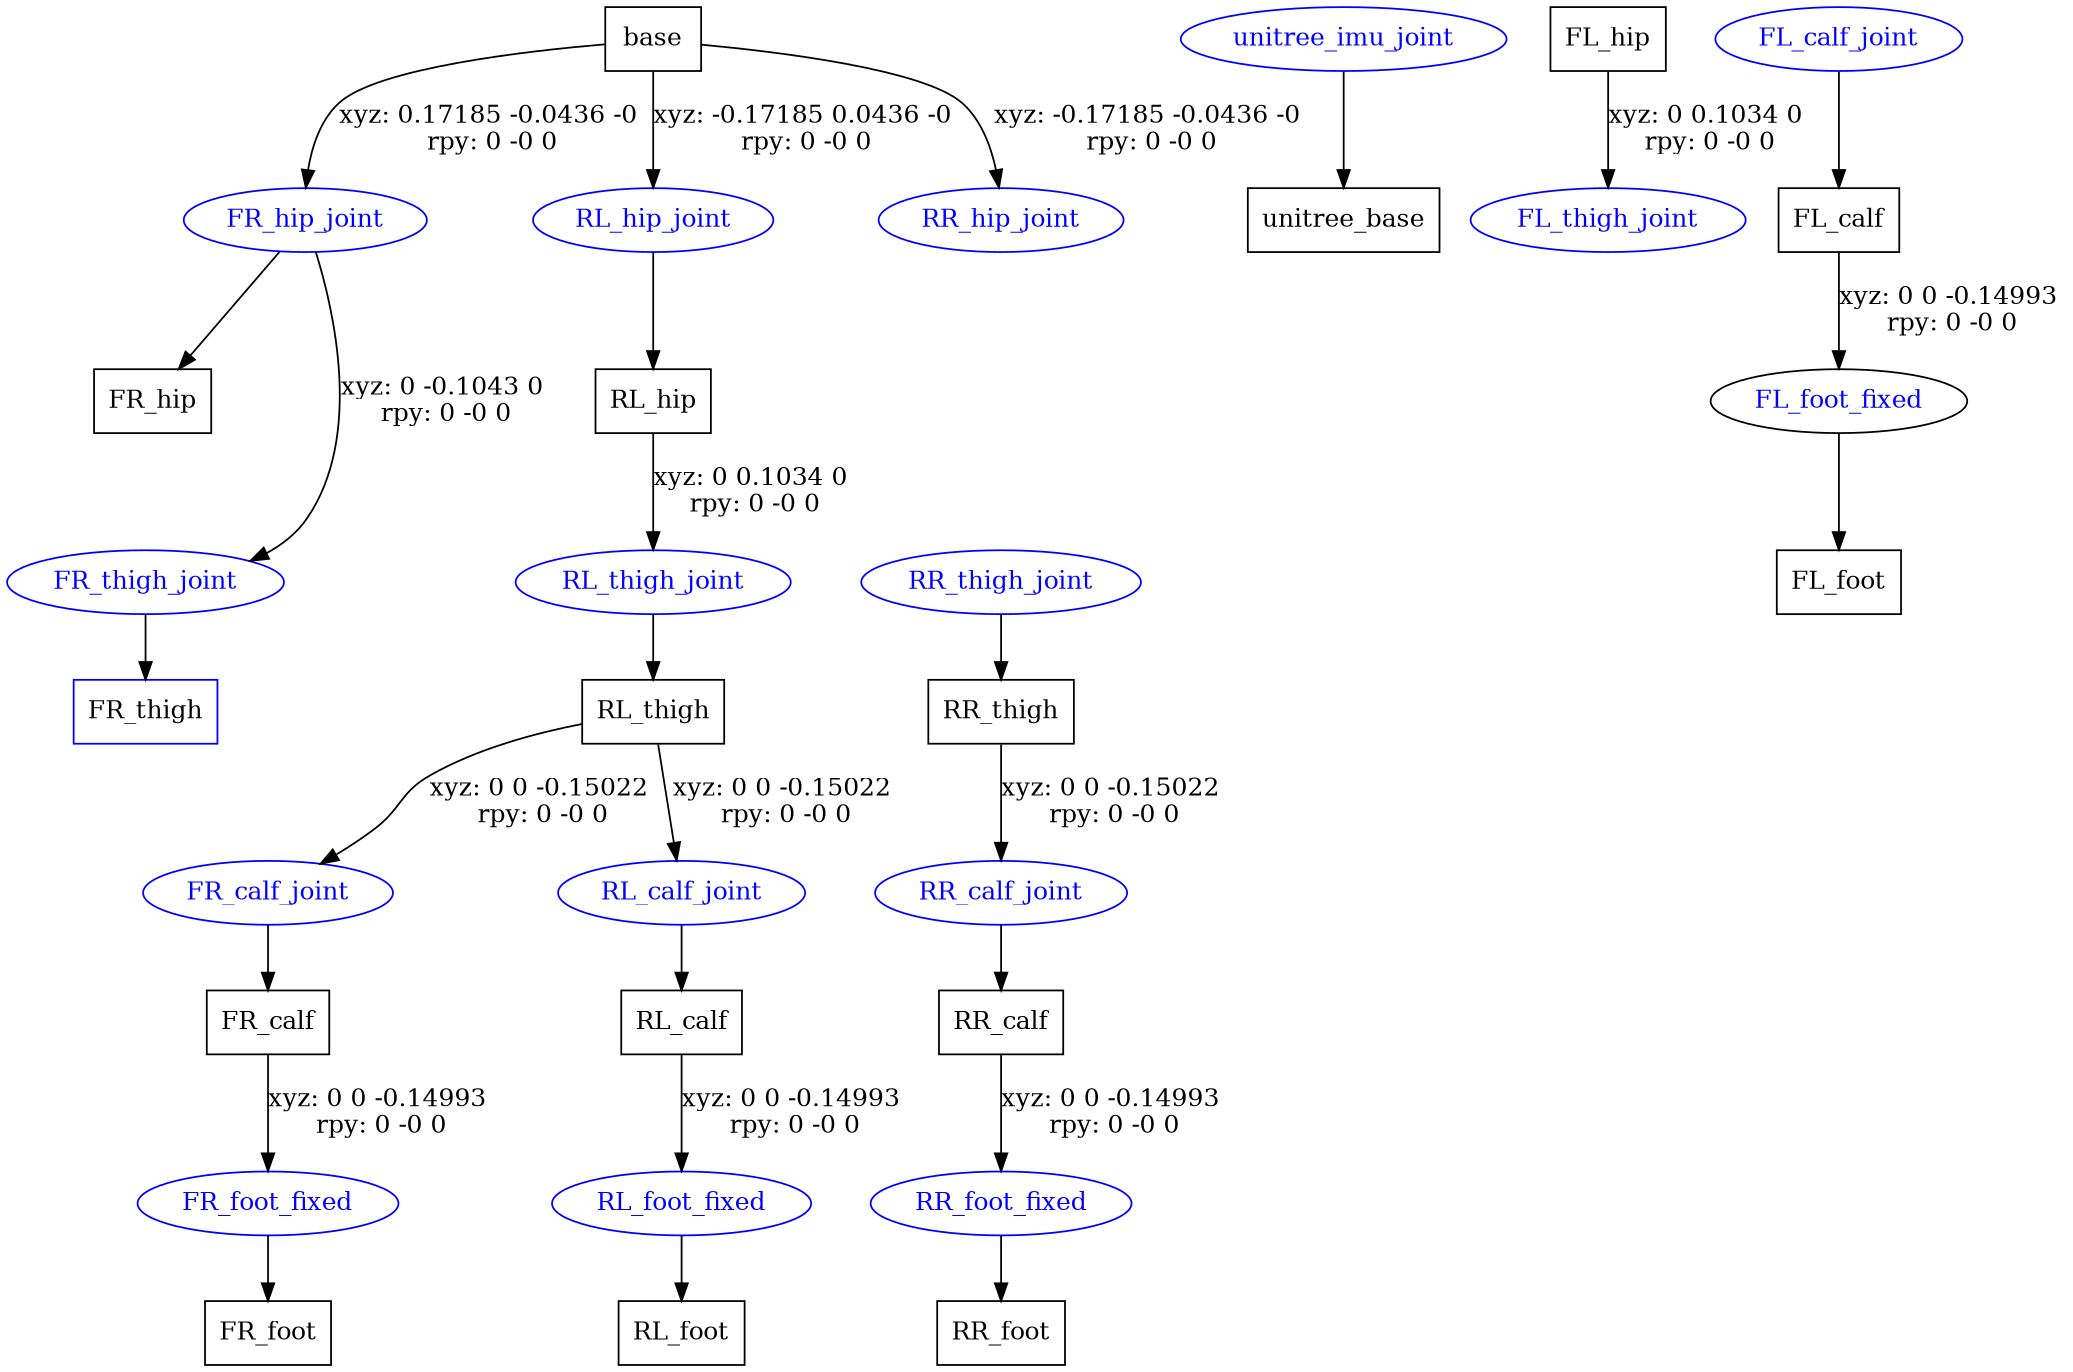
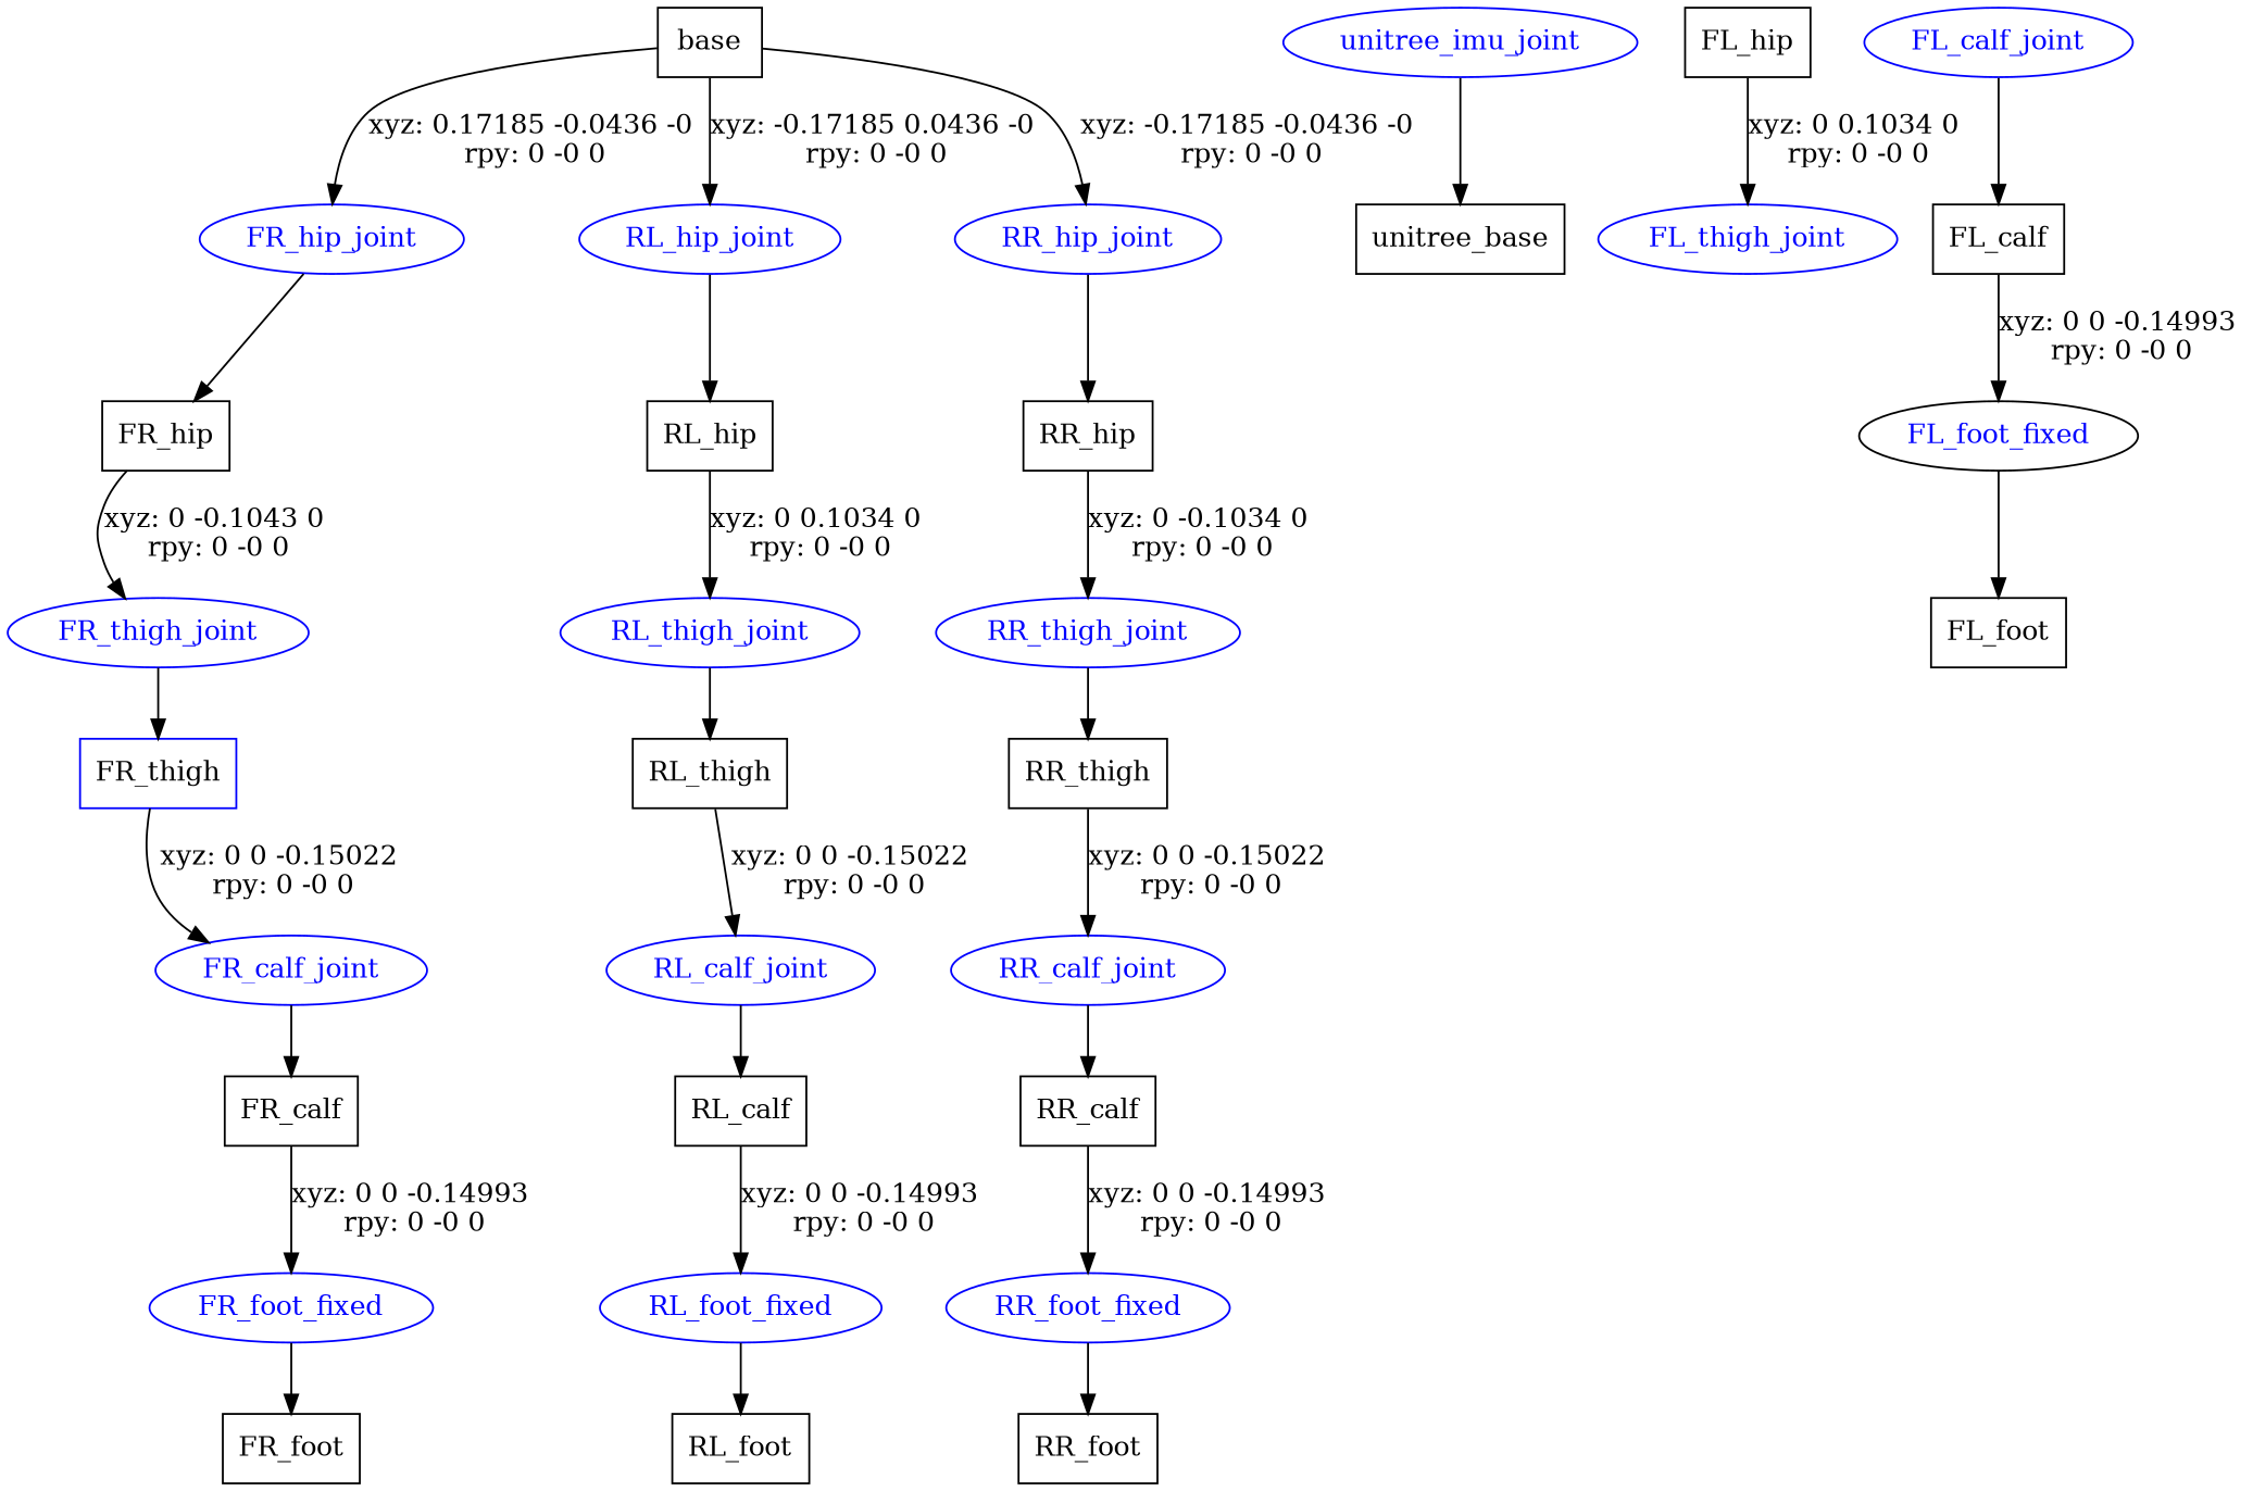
  digraph {
    node [shape=box]
    n1 [label=base]
    FR_hip_joint [color=blue fontcolor=blue shape=ellipse]
    RL_hip_joint [color=blue fontcolor=blue shape=ellipse]
    RR_hip_joint [color=blue fontcolor=blue shape=ellipse]
    n5 [label=FR_hip]
    n6 [label=RL_hip]
+   n7 [label=RR_hip]
    unitree_imu_joint [color=blue fontcolor=blue shape=ellipse]
    n9 [label=unitree_base]
    n10 [label=FL_hip]
    FL_thigh_joint [color=blue fontcolor=blue shape=ellipse]
    FL_calf_joint [color=blue fontcolor=blue shape=ellipse]
    n13 [label=FL_calf]
    FL_foot_fixed [color=black fontcolor=blue shape=ellipse]
    n15 [label=FL_foot]
    FR_thigh_joint [color=blue fontcolor=blue shape=ellipse]
    n17 [color=blue label=FR_thigh]
    FR_calf_joint [color=blue fontcolor=blue shape=ellipse]
    n19 [label=FR_calf]
    FR_foot_fixed [color=blue fontcolor=blue shape=ellipse]
    n21 [label=FR_foot]
    RL_thigh_joint [color=blue fontcolor=blue shape=ellipse]
    n23 [label=RL_thigh]
    RL_calf_joint [color=blue fontcolor=blue shape=ellipse]
    n25 [label=RL_calf]
    RL_foot_fixed [color=blue fontcolor=blue shape=ellipse]
    n27 [label=RL_foot]
    RR_thigh_joint [color=blue fontcolor=blue shape=ellipse]
    n29 [label=RR_thigh]
    RR_calf_joint [color=blue fontcolor=blue shape=ellipse]
    n31 [label=RR_calf]
    RR_foot_fixed [color=blue fontcolor=blue shape=ellipse]
    n33 [label=RR_foot]
    n1 -> FR_hip_joint [label="xyz: 0.17185 -0.0436 -0 \nrpy: 0 -0 0"]
    n1 -> RL_hip_joint [label="xyz: -0.17185 0.0436 -0 \nrpy: 0 -0 0"]
    n1 -> RR_hip_joint [label="xyz: -0.17185 -0.0436 -0 \nrpy: 0 -0 0"]
    FR_hip_joint -> n5
    RL_hip_joint -> n6
-   FR_hip_joint -> FR_thigh_joint [label="xyz: 0 -0.1043 0 \nrpy: 0 -0 0"]
+   RR_hip_joint -> n7
+   n5 -> FR_thigh_joint [label="xyz: 0 -0.1043 0 \nrpy: 0 -0 0"]
    n6 -> RL_thigh_joint [label="xyz: 0 0.1034 0 \nrpy: 0 -0 0"]
+   n7 -> RR_thigh_joint [label="xyz: 0 -0.1034 0 \nrpy: 0 -0 0"]
    unitree_imu_joint -> n9
    n10 -> FL_thigh_joint [label="xyz: 0 0.1034 0 \nrpy: 0 -0 0"]
    FL_calf_joint -> n13
    n13 -> FL_foot_fixed [label="xyz: 0 0 -0.14993 \nrpy: 0 -0 0"]
    FL_foot_fixed -> n15
    FR_thigh_joint -> n17
-   n23 -> FR_calf_joint [label="xyz: 0 0 -0.15022 \nrpy: 0 -0 0"]
+   n17 -> FR_calf_joint [label="xyz: 0 0 -0.15022 \nrpy: 0 -0 0"]
    FR_calf_joint -> n19
    n19 -> FR_foot_fixed [label="xyz: 0 0 -0.14993 \nrpy: 0 -0 0"]
    FR_foot_fixed -> n21
    RL_thigh_joint -> n23
    n23 -> RL_calf_joint [label="xyz: 0 0 -0.15022 \nrpy: 0 -0 0"]
    RL_calf_joint -> n25
    n25 -> RL_foot_fixed [label="xyz: 0 0 -0.14993 \nrpy: 0 -0 0"]
    RL_foot_fixed -> n27
    RR_thigh_joint -> n29
    n29 -> RR_calf_joint [label="xyz: 0 0 -0.15022 \nrpy: 0 -0 0"]
    RR_calf_joint -> n31
    n31 -> RR_foot_fixed [label="xyz: 0 0 -0.14993 \nrpy: 0 -0 0"]
    RR_foot_fixed -> n33
  }
